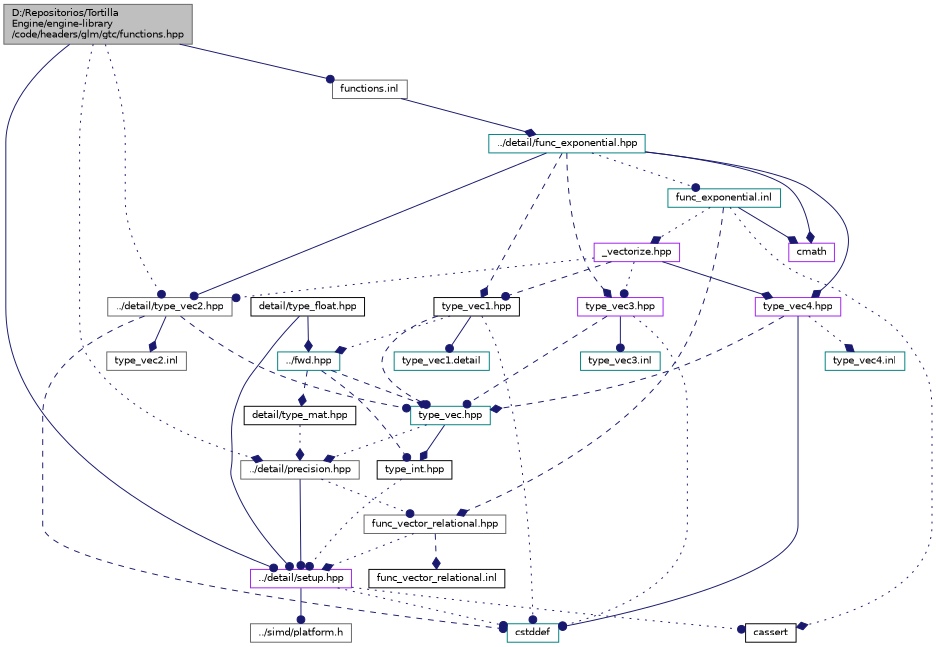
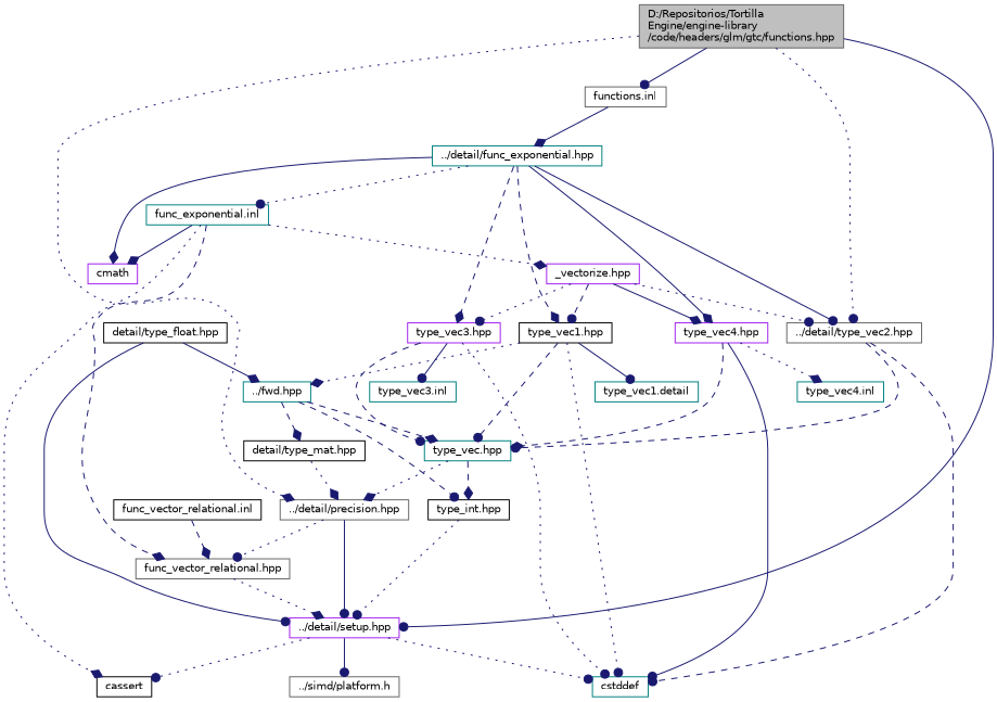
  digraph {
    node [color=teal fillcolor=white fontname=Helvetica fontsize=10 shape=record style=filled]
    edge [arrowhead=dot color=midnightblue fontname=Helvetica fontsize=10 labelfontname=Helvetica labelfontsize=10 style=dotted]
    n1 [color=gray40 fillcolor=grey75 fontcolor=black height=0.2 label="D:/Repositorios/Tortilla\lEngine/engine-library\l/code/headers/glm/gtc/functions.hpp" width=0.4]
    n2 [color=purple height=0.2 label="../detail/setup.hpp" width=0.4]
    n3 [color=gray40 height=0.2 label="../detail/precision.hpp" width=0.4]
    n4 [color=gray40 height=0.2 label="../detail/type_vec2.hpp" width=0.4]
    n5 [color=gray40 height=0.2 label="functions.inl" width=0.4]
    n6 [color=black height=0.2 label=cassert width=0.4]
    n7 [height=0.2 label=cstddef width=0.4]
    n8 [color=gray40 height=0.2 label="../simd/platform.h" width=0.4]
    n9 [color=gray40 height=0.2 label="func_vector_relational.hpp" width=0.4]
    n10 [height=0.2 label="type_vec.hpp" width=0.4]
-   n11 [color=gray40 height=0.2 label="type_vec2.inl" width=0.4]
    n12 [height=0.2 label="../detail/func_exponential.hpp" width=0.4]
    n13 [color=black height=0.2 label="type_int.hpp" width=0.4]
    n14 [color=black height=0.2 label="type_vec1.hpp" width=0.4]
    n15 [color=purple height=0.2 label="type_vec3.hpp" width=0.4]
    n16 [color=purple height=0.2 label="type_vec4.hpp" width=0.4]
    n17 [color=purple height=0.2 label=cmath width=0.4]
    n18 [height=0.2 label="func_exponential.inl" width=0.4]
    n19 [height=0.2 label="../fwd.hpp" width=0.4]
    n20 [height=0.2 label="type_vec1.detail" width=0.4]
    n21 [height=0.2 label="type_vec3.inl" width=0.4]
    n22 [height=0.2 label="type_vec4.inl" width=0.4]
    n23 [color=purple height=0.2 label="_vectorize.hpp" width=0.4]
    n24 [color=black height=0.2 label="detail/type_mat.hpp" width=0.4]
    n25 [color=black height=0.2 label="detail/type_float.hpp" width=0.4]
    n26 [color=black height=0.2 label="func_vector_relational.inl" width=0.4]
    n1 -> n2 [style=solid]
    n1 -> n3 [arrowhead=diamond]
    n1 -> n4
    n1 -> n5 [style=solid]
    n2 -> n6
    n2 -> n7
    n2 -> n8 [style=solid]
    n3 -> n2 [style=solid]
    n3 -> n9
    n4 -> n7 [style=dashed]
    n4 -> n10 [style=dashed]
-   n4 -> n11 [arrowhead=diamond style=solid]
    n5 -> n12 [arrowhead=diamond style=solid]
    n9 -> n2 [arrowhead=diamond]
-   n9 -> n26 [arrowhead=diamond style=dashed]
+   n26 -> n9 [arrowhead=diamond style=dashed]
    n10 -> n3 [arrowhead=diamond]
-   n10 -> n13 [arrowhead=diamond style=solid]
+   n10 -> n13 [arrowhead=diamond style=dashed]
    n12 -> n4 [style=solid]
    n12 -> n14 [arrowhead=diamond style=dashed]
    n12 -> n15 [arrowhead=diamond style=dashed]
    n12 -> n16 [arrowhead=diamond style=solid]
    n12 -> n17 [arrowhead=diamond style=solid]
    n12 -> n18
    n13 -> n2
    n14 -> n7
    n14 -> n10 [style=dashed]
    n14 -> n19 [arrowhead=diamond]
    n14 -> n20 [style=solid]
    n15 -> n7
    n15 -> n10 [style=dashed]
    n15 -> n21 [style=solid]
    n16 -> n7 [style=solid]
    n16 -> n10 [arrowhead=diamond style=dashed]
    n16 -> n22 [arrowhead=diamond]
    n18 -> n6 [arrowhead=diamond]
    n18 -> n9 [arrowhead=diamond style=dashed]
    n18 -> n17 [arrowhead=diamond style=solid]
    n18 -> n23 [arrowhead=diamond]
    n19 -> n10 [arrowhead=diamond style=dashed]
    n19 -> n13 [style=dashed]
    n19 -> n24 [arrowhead=diamond style=dashed]
    n23 -> n4
    n23 -> n14 [style=dashed]
    n23 -> n15
    n23 -> n16 [arrowhead=diamond style=solid]
    n24 -> n3 [arrowhead=diamond]
    n25 -> n2 [style=solid]
    n25 -> n19 [arrowhead=diamond style=solid]
  }
